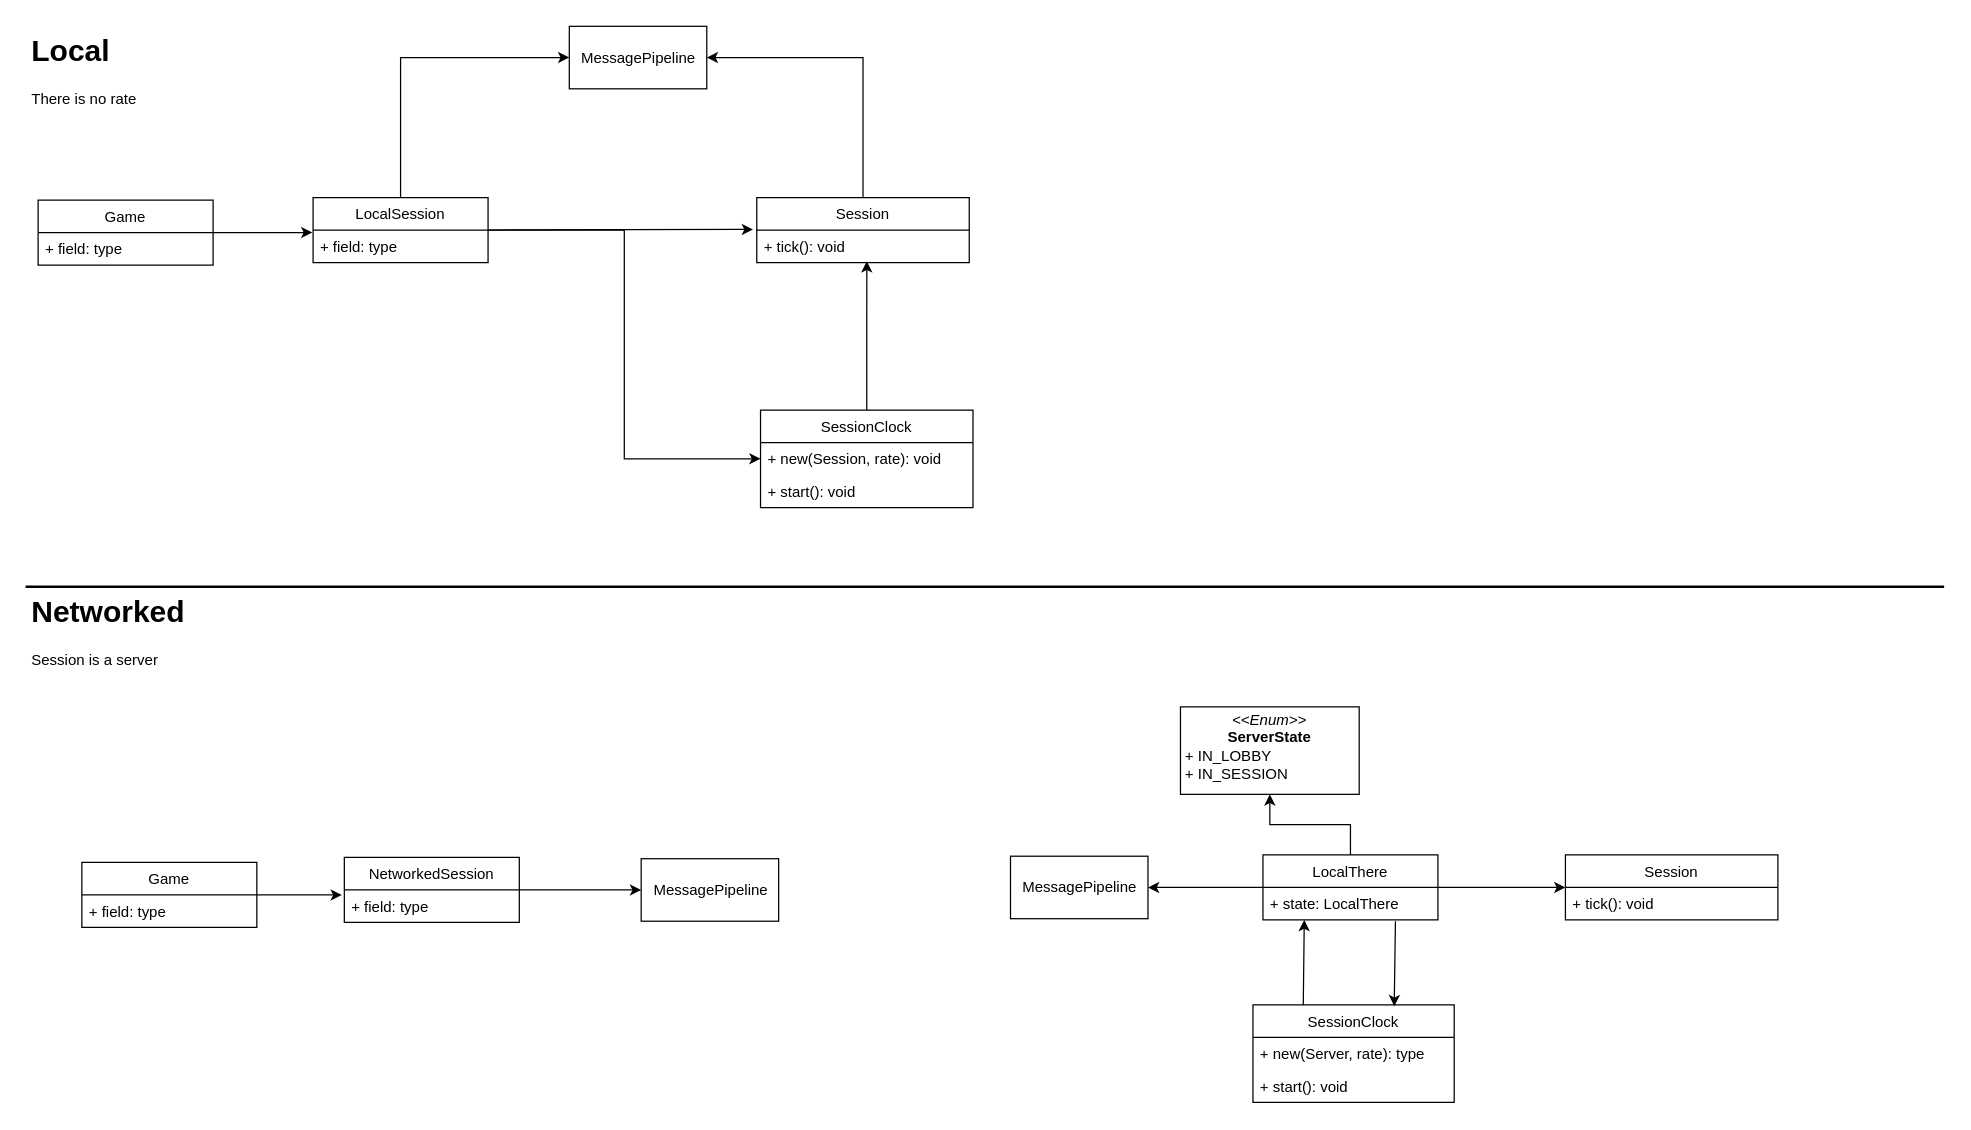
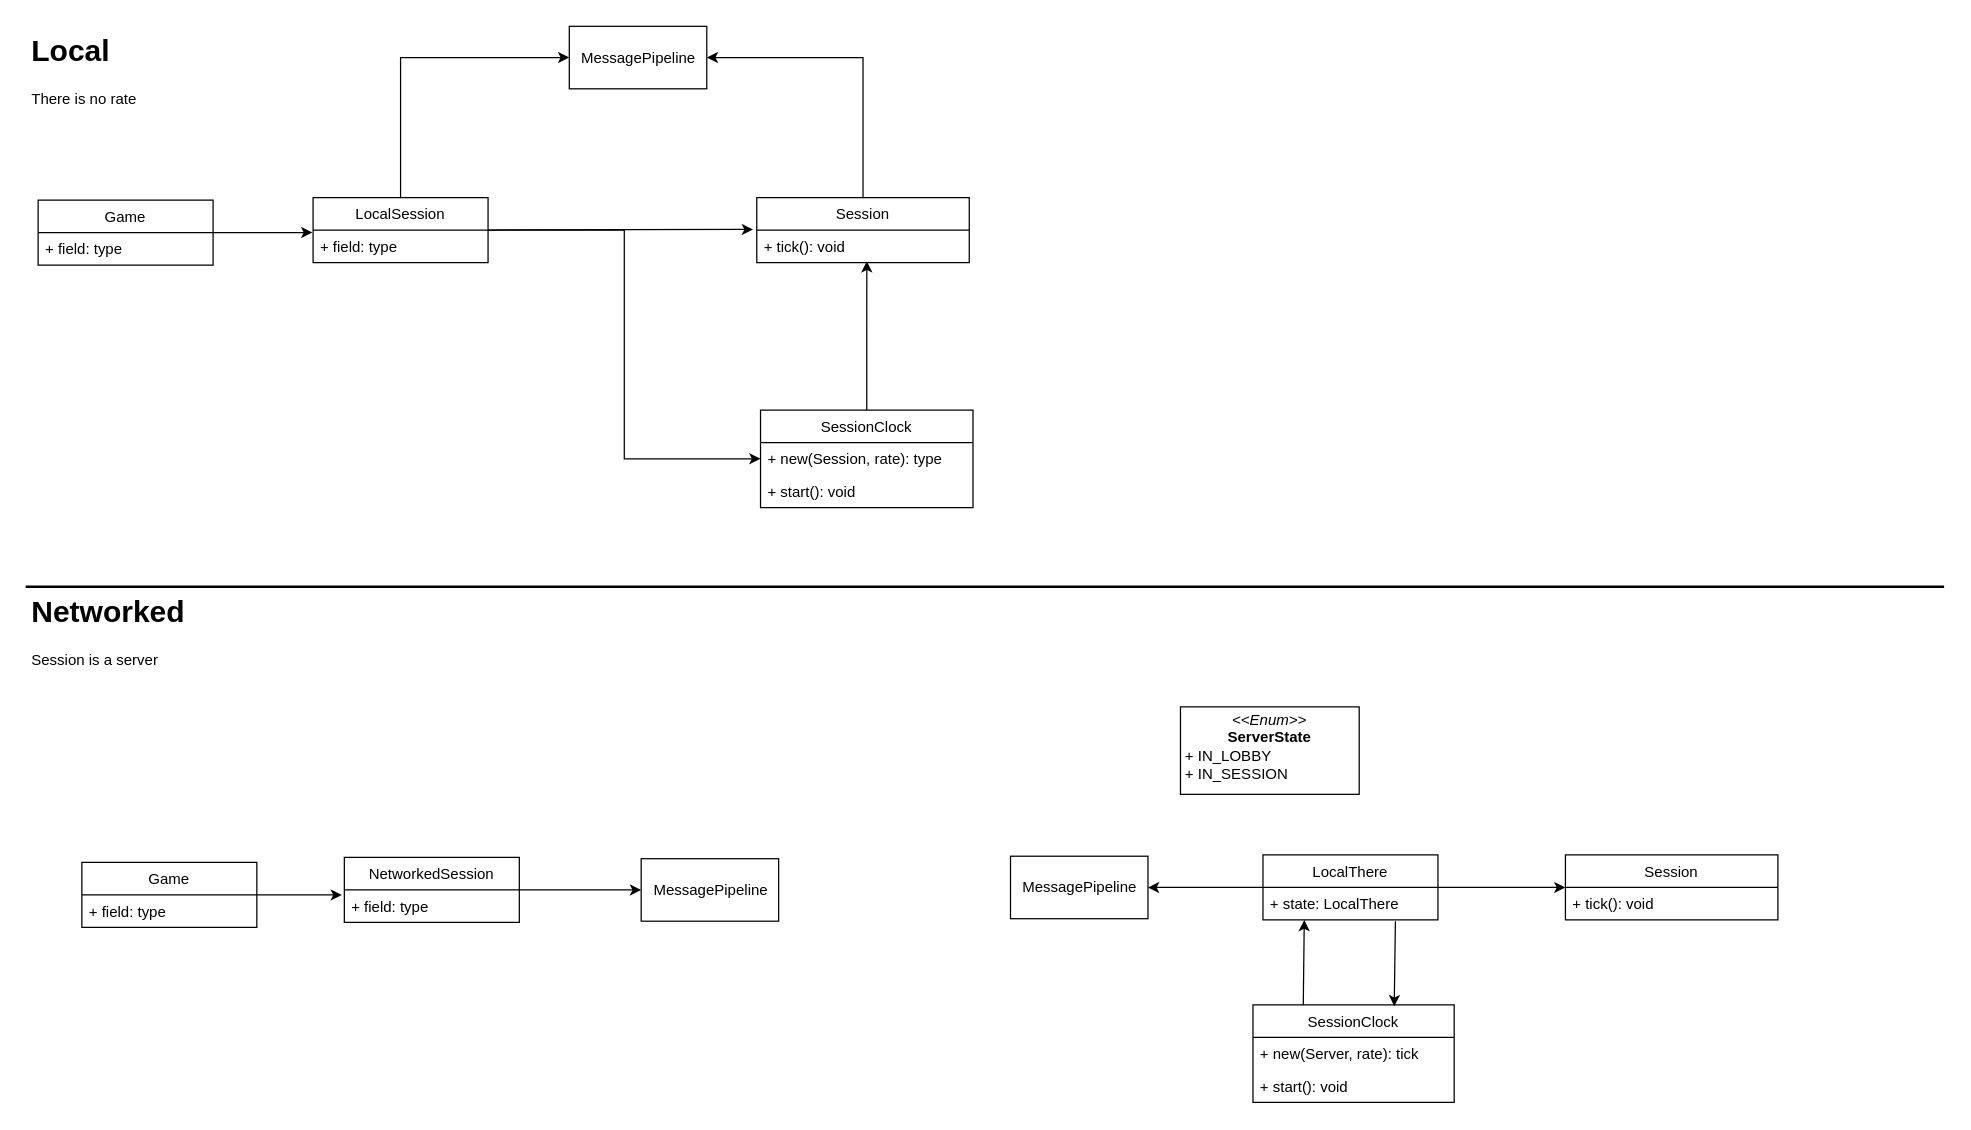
  <mxCell id="0" />
  <mxCell id="1" parent="0" />
  <mxCell id="2" style="edgeStyle=orthogonalEdgeStyle;rounded=0;orthogonalLoop=1;jettySize=auto;html=1;exitX=0.5;exitY=0;exitDx=0;exitDy=0;entryX=0.518;entryY=0.962;entryDx=0;entryDy=0;entryPerimeter=0;" edge="1" parent="1" source="3" target="13"><mxGeometry relative="1" as="geometry" /></mxCell>
  <mxCell id="3" value="SessionClock" style="swimlane;fontStyle=0;childLayout=stackLayout;horizontal=1;startSize=26;fillColor=none;horizontalStack=0;resizeParent=1;resizeParentMax=0;resizeLast=0;collapsible=1;marginBottom=0;" vertex="1" parent="1"><mxGeometry x="608" y="327.5" width="170" height="78" as="geometry" /></mxCell>
- <mxCell id="4" value="+ new(Session, rate): void" style="text;strokeColor=none;fillColor=none;align=left;verticalAlign=top;spacingLeft=4;spacingRight=4;overflow=hidden;rotatable=0;points=[[0,0.5],[1,0.5]];portConstraint=eastwest;" vertex="1" parent="3"><mxGeometry y="26" width="170" height="26" as="geometry" /></mxCell>
+ <mxCell id="4" value="+ new(Session, rate): type" style="text;strokeColor=none;fillColor=none;align=left;verticalAlign=top;spacingLeft=4;spacingRight=4;overflow=hidden;rotatable=0;points=[[0,0.5],[1,0.5]];portConstraint=eastwest;" vertex="1" parent="3"><mxGeometry y="26" width="170" height="26" as="geometry" /></mxCell>
  <mxCell id="5" value="+ start(): void" style="text;strokeColor=none;fillColor=none;align=left;verticalAlign=top;spacingLeft=4;spacingRight=4;overflow=hidden;rotatable=0;points=[[0,0.5],[1,0.5]];portConstraint=eastwest;" vertex="1" parent="3"><mxGeometry y="52" width="170" height="26" as="geometry" /></mxCell>
  <mxCell id="6" style="edgeStyle=orthogonalEdgeStyle;rounded=0;orthogonalLoop=1;jettySize=auto;html=1;exitX=0.5;exitY=0;exitDx=0;exitDy=0;entryX=0;entryY=0.5;entryDx=0;entryDy=0;" edge="1" parent="1" source="9" target="40"><mxGeometry relative="1" as="geometry" /></mxCell>
  <mxCell id="7" style="edgeStyle=orthogonalEdgeStyle;rounded=0;orthogonalLoop=1;jettySize=auto;html=1;exitX=1;exitY=0.5;exitDx=0;exitDy=0;" edge="1" parent="1" source="9"><mxGeometry relative="1" as="geometry"><mxPoint x="602" y="183" as="targetPoint" /></mxGeometry></mxCell>
  <mxCell id="8" style="edgeStyle=orthogonalEdgeStyle;rounded=0;orthogonalLoop=1;jettySize=auto;html=1;exitX=1;exitY=0.5;exitDx=0;exitDy=0;entryX=0;entryY=0.5;entryDx=0;entryDy=0;" edge="1" parent="1" source="9" target="3"><mxGeometry relative="1" as="geometry" /></mxCell>
  <mxCell id="9" value="LocalSession" style="swimlane;fontStyle=0;childLayout=stackLayout;horizontal=1;startSize=26;fillColor=none;horizontalStack=0;resizeParent=1;resizeParentMax=0;resizeLast=0;collapsible=1;marginBottom=0;" vertex="1" parent="1"><mxGeometry x="250" y="157.5" width="140" height="52" as="geometry" /></mxCell>
  <mxCell id="10" value="+ field: type" style="text;strokeColor=none;fillColor=none;align=left;verticalAlign=top;spacingLeft=4;spacingRight=4;overflow=hidden;rotatable=0;points=[[0,0.5],[1,0.5]];portConstraint=eastwest;" vertex="1" parent="9"><mxGeometry y="26" width="140" height="26" as="geometry" /></mxCell>
  <mxCell id="11" style="edgeStyle=orthogonalEdgeStyle;rounded=0;orthogonalLoop=1;jettySize=auto;html=1;exitX=0.5;exitY=0;exitDx=0;exitDy=0;entryX=1;entryY=0.5;entryDx=0;entryDy=0;" edge="1" parent="1" source="12" target="40"><mxGeometry relative="1" as="geometry" /></mxCell>
  <mxCell id="12" value="Session" style="swimlane;fontStyle=0;childLayout=stackLayout;horizontal=1;startSize=26;fillColor=none;horizontalStack=0;resizeParent=1;resizeParentMax=0;resizeLast=0;collapsible=1;marginBottom=0;" vertex="1" parent="1"><mxGeometry x="605" y="157.5" width="170" height="52" as="geometry" /></mxCell>
  <mxCell id="13" value="+ tick(): void" style="text;strokeColor=none;fillColor=none;align=left;verticalAlign=top;spacingLeft=4;spacingRight=4;overflow=hidden;rotatable=0;points=[[0,0.5],[1,0.5]];portConstraint=eastwest;" vertex="1" parent="12"><mxGeometry y="26" width="170" height="26" as="geometry" /></mxCell>
  <mxCell id="14" value="" style="line;strokeWidth=2;html=1;" vertex="1" parent="1"><mxGeometry x="20" y="464" width="1535" height="10" as="geometry" /></mxCell>
  <mxCell id="15" value="&lt;h1&gt;Local&lt;/h1&gt;&lt;p&gt;There is no rate&lt;/p&gt;" style="text;html=1;strokeColor=none;fillColor=none;spacing=5;spacingTop=-20;whiteSpace=wrap;overflow=hidden;rounded=0;" vertex="1" parent="1"><mxGeometry x="20" y="20.5" width="150" height="70" as="geometry" /></mxCell>
  <mxCell id="16" value="&lt;h1&gt;Networked&lt;/h1&gt;&lt;p&gt;Session is a server&lt;/p&gt;" style="text;html=1;strokeColor=none;fillColor=none;spacing=5;spacingTop=-20;whiteSpace=wrap;overflow=hidden;rounded=0;" vertex="1" parent="1"><mxGeometry x="20" y="470" width="150" height="70" as="geometry" /></mxCell>
  <mxCell id="17" style="edgeStyle=orthogonalEdgeStyle;rounded=0;orthogonalLoop=1;jettySize=auto;html=1;exitX=1;exitY=0.5;exitDx=0;exitDy=0;entryX=-0.004;entryY=0.077;entryDx=0;entryDy=0;entryPerimeter=0;" edge="1" parent="1" source="18" target="10"><mxGeometry relative="1" as="geometry" /></mxCell>
  <mxCell id="18" value="Game" style="swimlane;fontStyle=0;childLayout=stackLayout;horizontal=1;startSize=26;fillColor=none;horizontalStack=0;resizeParent=1;resizeParentMax=0;resizeLast=0;collapsible=1;marginBottom=0;" vertex="1" parent="1"><mxGeometry x="30" y="159.5" width="140" height="52" as="geometry" /></mxCell>
  <mxCell id="19" value="+ field: type" style="text;strokeColor=none;fillColor=none;align=left;verticalAlign=top;spacingLeft=4;spacingRight=4;overflow=hidden;rotatable=0;points=[[0,0.5],[1,0.5]];portConstraint=eastwest;" vertex="1" parent="18"><mxGeometry y="26" width="140" height="26" as="geometry" /></mxCell>
  <mxCell id="20" value="SessionClock" style="swimlane;fontStyle=0;childLayout=stackLayout;horizontal=1;startSize=26;fillColor=none;horizontalStack=0;resizeParent=1;resizeParentMax=0;resizeLast=0;collapsible=1;marginBottom=0;" vertex="1" parent="1"><mxGeometry x="1002" y="803.5" width="161" height="78" as="geometry" /></mxCell>
- <mxCell id="21" value="+ new(Server, rate): type" style="text;strokeColor=none;fillColor=none;align=left;verticalAlign=top;spacingLeft=4;spacingRight=4;overflow=hidden;rotatable=0;points=[[0,0.5],[1,0.5]];portConstraint=eastwest;" vertex="1" parent="20"><mxGeometry y="26" width="161" height="26" as="geometry" /></mxCell>
+ <mxCell id="21" value="+ new(Server, rate): tick" style="text;strokeColor=none;fillColor=none;align=left;verticalAlign=top;spacingLeft=4;spacingRight=4;overflow=hidden;rotatable=0;points=[[0,0.5],[1,0.5]];portConstraint=eastwest;" vertex="1" parent="20"><mxGeometry y="26" width="161" height="26" as="geometry" /></mxCell>
  <mxCell id="22" value="+ start(): void" style="text;strokeColor=none;fillColor=none;align=left;verticalAlign=top;spacingLeft=4;spacingRight=4;overflow=hidden;rotatable=0;points=[[0,0.5],[1,0.5]];portConstraint=eastwest;" vertex="1" parent="20"><mxGeometry y="52" width="161" height="26" as="geometry" /></mxCell>
  <mxCell id="23" style="edgeStyle=orthogonalEdgeStyle;rounded=0;orthogonalLoop=1;jettySize=auto;html=1;exitX=1;exitY=0.5;exitDx=0;exitDy=0;entryX=0;entryY=0.5;entryDx=0;entryDy=0;" edge="1" parent="1" source="26" target="28"><mxGeometry relative="1" as="geometry" /></mxCell>
- <mxCell id="24" style="edgeStyle=orthogonalEdgeStyle;rounded=0;orthogonalLoop=1;jettySize=auto;html=1;exitX=0.5;exitY=0;exitDx=0;exitDy=0;entryX=0.5;entryY=1;entryDx=0;entryDy=0;" edge="1" parent="1" source="26" target="38"><mxGeometry relative="1" as="geometry" /></mxCell>
  <mxCell id="25" style="edgeStyle=orthogonalEdgeStyle;rounded=0;orthogonalLoop=1;jettySize=auto;html=1;exitX=0;exitY=0.5;exitDx=0;exitDy=0;entryX=1;entryY=0.5;entryDx=0;entryDy=0;" edge="1" parent="1" source="26" target="39"><mxGeometry relative="1" as="geometry" /></mxCell>
  <mxCell id="26" value="LocalThere" style="swimlane;fontStyle=0;childLayout=stackLayout;horizontal=1;startSize=26;fillColor=none;horizontalStack=0;resizeParent=1;resizeParentMax=0;resizeLast=0;collapsible=1;marginBottom=0;" vertex="1" parent="1"><mxGeometry x="1010" y="683.5" width="140" height="52" as="geometry" /></mxCell>
  <mxCell id="27" value="+ state: LocalThere" style="text;strokeColor=none;fillColor=none;align=left;verticalAlign=top;spacingLeft=4;spacingRight=4;overflow=hidden;rotatable=0;points=[[0,0.5],[1,0.5]];portConstraint=eastwest;" vertex="1" parent="26"><mxGeometry y="26" width="140" height="26" as="geometry" /></mxCell>
  <mxCell id="28" value="Session" style="swimlane;fontStyle=0;childLayout=stackLayout;horizontal=1;startSize=26;fillColor=none;horizontalStack=0;resizeParent=1;resizeParentMax=0;resizeLast=0;collapsible=1;marginBottom=0;" vertex="1" parent="1"><mxGeometry x="1252" y="683.5" width="170" height="52" as="geometry" /></mxCell>
  <mxCell id="29" value="+ tick(): void" style="text;strokeColor=none;fillColor=none;align=left;verticalAlign=top;spacingLeft=4;spacingRight=4;overflow=hidden;rotatable=0;points=[[0,0.5],[1,0.5]];portConstraint=eastwest;" vertex="1" parent="28"><mxGeometry y="26" width="170" height="26" as="geometry" /></mxCell>
  <mxCell id="30" style="edgeStyle=orthogonalEdgeStyle;rounded=0;orthogonalLoop=1;jettySize=auto;html=1;exitX=1;exitY=0.5;exitDx=0;exitDy=0;entryX=-0.014;entryY=0.154;entryDx=0;entryDy=0;entryPerimeter=0;" edge="1" parent="1" source="31" target="35"><mxGeometry relative="1" as="geometry" /></mxCell>
  <mxCell id="31" value="Game" style="swimlane;fontStyle=0;childLayout=stackLayout;horizontal=1;startSize=26;fillColor=none;horizontalStack=0;resizeParent=1;resizeParentMax=0;resizeLast=0;collapsible=1;marginBottom=0;" vertex="1" parent="1"><mxGeometry x="65" y="689.5" width="140" height="52" as="geometry" /></mxCell>
  <mxCell id="32" value="+ field: type" style="text;strokeColor=none;fillColor=none;align=left;verticalAlign=top;spacingLeft=4;spacingRight=4;overflow=hidden;rotatable=0;points=[[0,0.5],[1,0.5]];portConstraint=eastwest;" vertex="1" parent="31"><mxGeometry y="26" width="140" height="26" as="geometry" /></mxCell>
  <mxCell id="33" style="edgeStyle=orthogonalEdgeStyle;rounded=0;orthogonalLoop=1;jettySize=auto;html=1;exitX=1;exitY=0.5;exitDx=0;exitDy=0;entryX=0;entryY=0.5;entryDx=0;entryDy=0;" edge="1" parent="1" source="34" target="41"><mxGeometry relative="1" as="geometry" /></mxCell>
  <mxCell id="34" value="NetworkedSession" style="swimlane;fontStyle=0;childLayout=stackLayout;horizontal=1;startSize=26;fillColor=none;horizontalStack=0;resizeParent=1;resizeParentMax=0;resizeLast=0;collapsible=1;marginBottom=0;" vertex="1" parent="1"><mxGeometry x="275" y="685.5" width="140" height="52" as="geometry" /></mxCell>
  <mxCell id="35" value="+ field: type" style="text;strokeColor=none;fillColor=none;align=left;verticalAlign=top;spacingLeft=4;spacingRight=4;overflow=hidden;rotatable=0;points=[[0,0.5],[1,0.5]];portConstraint=eastwest;" vertex="1" parent="34"><mxGeometry y="26" width="140" height="26" as="geometry" /></mxCell>
  <mxCell id="36" value="" style="endArrow=classic;html=1;exitX=0.757;exitY=1.038;exitDx=0;exitDy=0;exitPerimeter=0;entryX=0.702;entryY=0.013;entryDx=0;entryDy=0;entryPerimeter=0;" edge="1" parent="1" source="27" target="20"><mxGeometry width="50" height="50" relative="1" as="geometry"><mxPoint x="777" y="953.5" as="sourcePoint" /><mxPoint x="827" y="903.5" as="targetPoint" /></mxGeometry></mxCell>
  <mxCell id="37" value="" style="endArrow=classic;html=1;entryX=0.236;entryY=1;entryDx=0;entryDy=0;entryPerimeter=0;exitX=0.25;exitY=0;exitDx=0;exitDy=0;" edge="1" parent="1" source="20" target="27"><mxGeometry width="50" height="50" relative="1" as="geometry"><mxPoint x="777" y="953.5" as="sourcePoint" /><mxPoint x="827" y="903.5" as="targetPoint" /></mxGeometry></mxCell>
  <mxCell id="38" value="&lt;p style=&quot;margin: 0px ; margin-top: 4px ; text-align: center&quot;&gt;&lt;i&gt;&amp;lt;&amp;lt;Enum&amp;gt;&amp;gt;&lt;/i&gt;&lt;br&gt;&lt;b&gt;ServerState&lt;/b&gt;&lt;/p&gt;&lt;p style=&quot;margin: 0px ; margin-left: 4px&quot;&gt;+ IN_LOBBY&lt;br&gt;+ IN_SESSION&lt;/p&gt;&lt;br&gt;" style="verticalAlign=top;align=left;overflow=fill;fontSize=12;fontFamily=Helvetica;html=1;" vertex="1" parent="1"><mxGeometry x="944" y="565" width="143" height="70" as="geometry" /></mxCell>
  <mxCell id="39" value="MessagePipeline" style="html=1;" vertex="1" parent="1"><mxGeometry x="808" y="684.5" width="110" height="50" as="geometry" /></mxCell>
  <mxCell id="40" value="MessagePipeline" style="html=1;" vertex="1" parent="1"><mxGeometry x="455" y="20.5" width="110" height="50" as="geometry" /></mxCell>
  <mxCell id="41" value="MessagePipeline" style="html=1;" vertex="1" parent="1"><mxGeometry x="512.5" y="686.5" width="110" height="50" as="geometry" /></mxCell>
